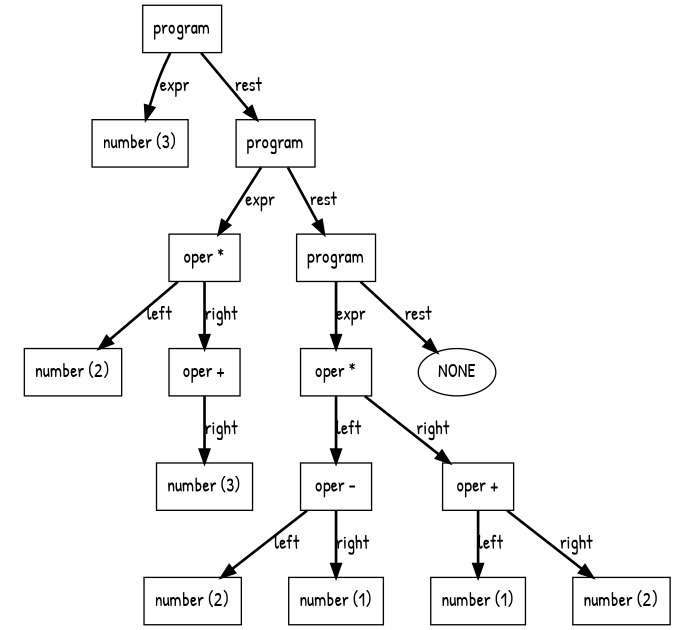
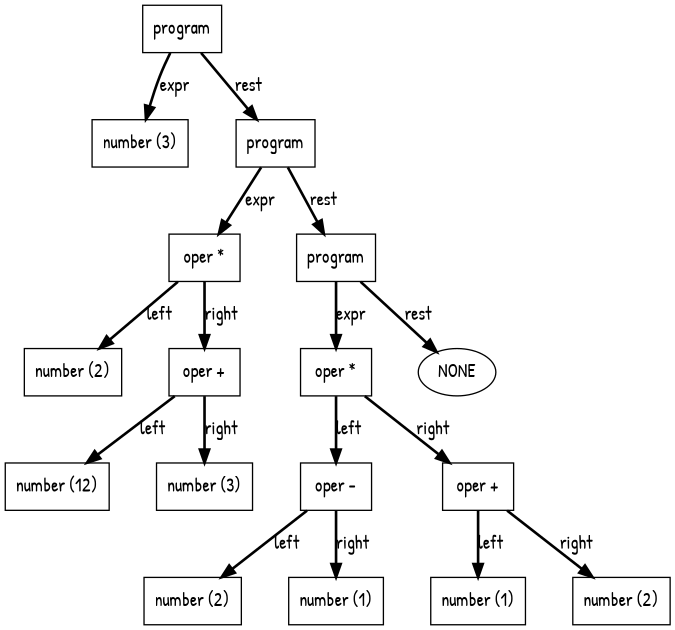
  digraph {
    clusterrank=local
    nodesep=0.5
    rankdir=TB
    ranksep=equally
    fontname="Patrick Hand"
    node [shape=box fontname="Patrick Hand"]
    edge [style=bold fontname="Patrick Hand"]
    n1 [label=program]
    n2 [label="number (3)"]
    n3 [label=program]
    n4 [label="oper *"]
    n5 [label=program]
    n6 [label="number (2)"]
    n7 [label="oper +"]
+   n8 [label="number (12)"]
    n9 [label="number (3)"]
    n10 [label="oper *"]
    n11 [label=NONE shape=ellipse]
    n12 [label="oper -"]
    n13 [label="oper +"]
    n14 [label="number (2)"]
    n15 [label="number (1)"]
    n16 [label="number (1)"]
    n17 [label="number (2)"]
    n1 -> n2 [label=expr]
    n1 -> n3 [label=rest]
    n3 -> n4 [label=expr]
    n3 -> n5 [label=rest]
    n4 -> n6 [label=left]
    n4 -> n7 [label=right]
    n5 -> n10 [label=expr]
    n5 -> n11 [label=rest]
+   n7 -> n8 [label=left]
    n7 -> n9 [label=right]
    n10 -> n12 [label=left]
    n10 -> n13 [label=right]
    n12 -> n14 [label=left]
    n12 -> n15 [label=right]
    n13 -> n16 [label=left]
    n13 -> n17 [label=right]
  }
